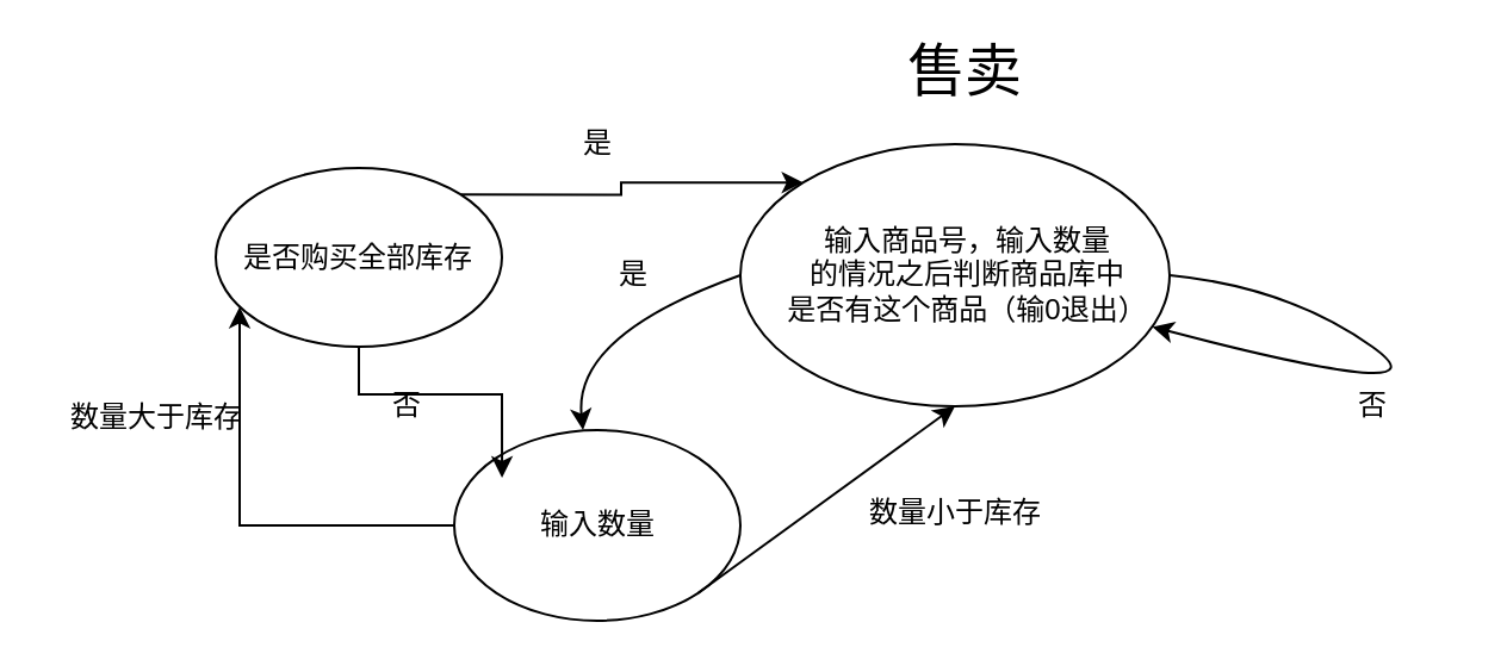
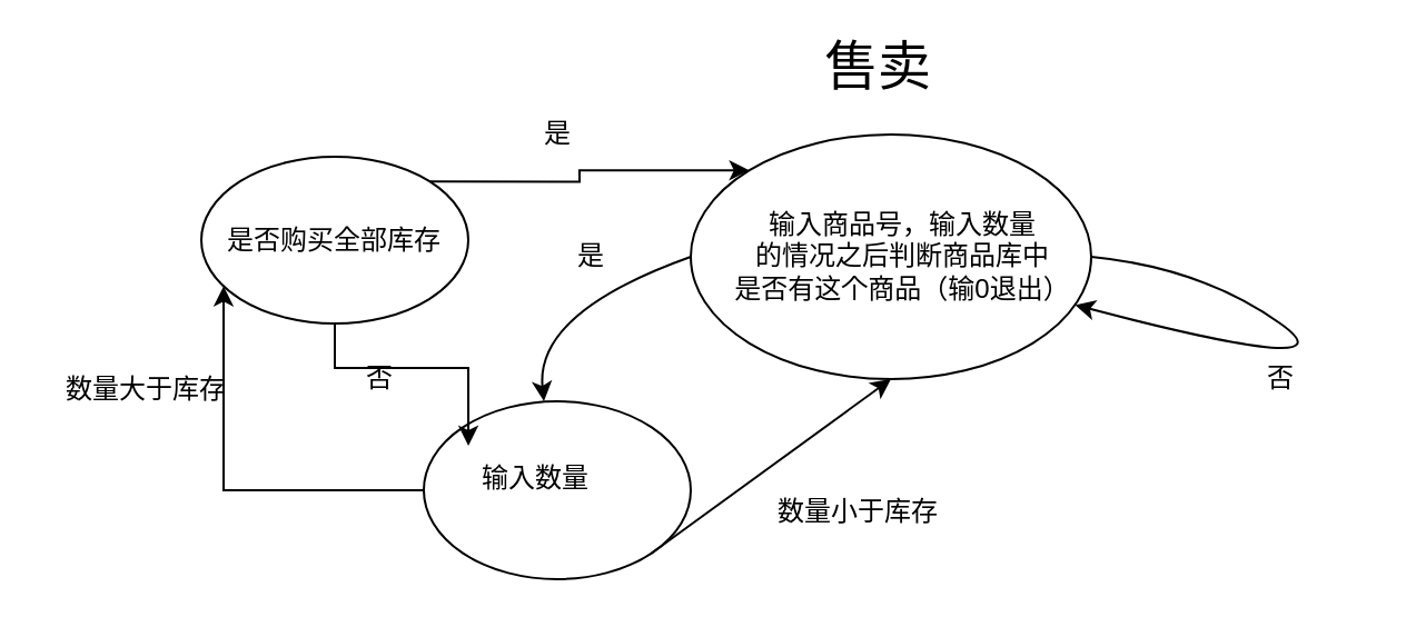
  <mxCell id="0" />
  <mxCell id="1" parent="0" />
  <mxCell id="2" value="" style="ellipse;whiteSpace=wrap;html=1;" vertex="1" parent="1"><mxGeometry x="310" y="60" width="180" height="110" as="geometry" /></mxCell>
  <mxCell id="3" value="" style="curved=1;endArrow=classic;html=1;rounded=0;exitX=0;exitY=0.5;exitDx=0;exitDy=0;entryX=0.45;entryY=0;entryDx=0;entryDy=0;entryPerimeter=0;" edge="1" parent="1" source="2" target="9"><mxGeometry width="50" height="50" relative="1" as="geometry"><mxPoint x="390" y="370" as="sourcePoint" /><mxPoint x="240" y="230" as="targetPoint" /><Array as="points"><mxPoint x="240" y="140" /></Array></mxGeometry></mxCell>
  <mxCell id="4" value="输入商品号，输入数量&lt;br&gt;的情况之后判断商品库中&lt;br&gt;是否有这个商品（输0退出）" style="text;html=1;resizable=0;autosize=1;align=center;verticalAlign=middle;points=[];fillColor=none;strokeColor=none;rounded=0;" vertex="1" parent="1"><mxGeometry x="320" y="90" width="170" height="50" as="geometry" /></mxCell>
  <mxCell id="5" value="是" style="text;html=1;resizable=0;autosize=1;align=center;verticalAlign=middle;points=[];fillColor=none;strokeColor=none;rounded=0;" vertex="1" parent="1"><mxGeometry x="250" y="105" width="30" height="20" as="geometry" /></mxCell>
  <mxCell id="6" value="" style="curved=1;endArrow=classic;html=1;rounded=0;exitX=1;exitY=0.5;exitDx=0;exitDy=0;" edge="1" parent="1" source="2" target="2"><mxGeometry width="50" height="50" relative="1" as="geometry"><mxPoint x="390" y="350" as="sourcePoint" /><mxPoint x="570" y="200" as="targetPoint" /><Array as="points"><mxPoint x="540" y="120" /><mxPoint x="610" y="170" /></Array></mxGeometry></mxCell>
  <mxCell id="7" value="否" style="text;html=1;resizable=0;autosize=1;align=center;verticalAlign=middle;points=[];fillColor=none;strokeColor=none;rounded=0;" vertex="1" parent="1"><mxGeometry x="560" y="160" width="30" height="20" as="geometry" /></mxCell>
  <mxCell id="8" style="edgeStyle=orthogonalEdgeStyle;rounded=0;orthogonalLoop=1;jettySize=auto;html=1;exitX=0;exitY=0.5;exitDx=0;exitDy=0;" edge="1" parent="1" source="9" target="17"><mxGeometry relative="1" as="geometry"><mxPoint x="150" y="130" as="targetPoint" /><Array as="points"><mxPoint x="100" y="220" /></Array></mxGeometry></mxCell>
  <mxCell id="9" value="" style="ellipse;whiteSpace=wrap;html=1;" vertex="1" parent="1"><mxGeometry x="190" y="180" width="120" height="80" as="geometry" /></mxCell>
- <mxCell id="10" value="输入数量" style="text;html=1;resizable=0;autosize=1;align=center;verticalAlign=middle;points=[];fillColor=none;strokeColor=none;rounded=0;" vertex="1" parent="1"><mxGeometry x="220" y="210" width="60" height="20" as="geometry" /></mxCell>
- <mxCell id="11" value="&lt;span style=&quot;font-size: 24px&quot;&gt;售卖&lt;/span&gt;" style="text;html=1;align=center;verticalAlign=middle;resizable=0;points=[];autosize=1;strokeColor=none;fillColor=none;" vertex="1" parent="1"><mxGeometry x="374" y="20" width="60" height="20" as="geometry" /></mxCell>
+ <mxCell id="10" value="输入数量" style="text;html=1;resizable=0;autosize=1;align=center;verticalAlign=middle;points=[];fillColor=none;strokeColor=none;rounded=0;" vertex="1" parent="1"><mxGeometry x="210" y="205" width="60" height="20" as="geometry" /></mxCell>
+ <mxCell id="11" value="&lt;span style=&quot;font-size: 24px&quot;&gt;售卖&lt;/span&gt;" style="text;html=1;align=center;verticalAlign=middle;resizable=0;points=[];autosize=1;strokeColor=none;fillColor=none;" vertex="1" parent="1"><mxGeometry x="364" y="20" width="60" height="20" as="geometry" /></mxCell>
  <mxCell id="12" value="数量大于库存" style="text;html=1;align=center;verticalAlign=middle;resizable=0;points=[];autosize=1;strokeColor=none;fillColor=none;" vertex="1" parent="1"><mxGeometry x="20" y="165" width="90" height="20" as="geometry" /></mxCell>
- <mxCell id="13" value="数量小于库存" style="text;html=1;align=center;verticalAlign=middle;resizable=0;points=[];autosize=1;strokeColor=none;fillColor=none;" vertex="1" parent="1"><mxGeometry x="355" y="205" width="90" height="20" as="geometry" /></mxCell>
+ <mxCell id="13" value="数量小于库存" style="text;html=1;align=center;verticalAlign=middle;resizable=0;points=[];autosize=1;strokeColor=none;fillColor=none;" vertex="1" parent="1"><mxGeometry x="340" y="220" width="90" height="20" as="geometry" /></mxCell>
  <mxCell id="14" value="" style="endArrow=classic;html=1;rounded=0;exitX=1;exitY=1;exitDx=0;exitDy=0;entryX=0.5;entryY=1;entryDx=0;entryDy=0;" edge="1" parent="1" source="9" target="2"><mxGeometry width="50" height="50" relative="1" as="geometry"><mxPoint x="390" y="270" as="sourcePoint" /><mxPoint x="350" y="350" as="targetPoint" /></mxGeometry></mxCell>
  <mxCell id="15" style="edgeStyle=orthogonalEdgeStyle;rounded=0;orthogonalLoop=1;jettySize=auto;html=1;exitX=0.5;exitY=1;exitDx=0;exitDy=0;entryX=0.167;entryY=0.25;entryDx=0;entryDy=0;entryPerimeter=0;" edge="1" parent="1" source="17" target="9"><mxGeometry relative="1" as="geometry" /></mxCell>
  <mxCell id="16" style="edgeStyle=orthogonalEdgeStyle;rounded=0;orthogonalLoop=1;jettySize=auto;html=1;exitX=1;exitY=0;exitDx=0;exitDy=0;entryX=0;entryY=0;entryDx=0;entryDy=0;" edge="1" parent="1" source="17" target="2"><mxGeometry relative="1" as="geometry" /></mxCell>
  <mxCell id="17" value="是否购买全部库存" style="ellipse;whiteSpace=wrap;html=1;" vertex="1" parent="1"><mxGeometry x="90" y="70" width="120" height="75" as="geometry" /></mxCell>
  <mxCell id="18" value="否" style="text;html=1;align=center;verticalAlign=middle;resizable=0;points=[];autosize=1;strokeColor=none;fillColor=none;" vertex="1" parent="1"><mxGeometry x="155" y="160" width="30" height="20" as="geometry" /></mxCell>
  <mxCell id="19" value="是" style="text;html=1;align=center;verticalAlign=middle;resizable=0;points=[];autosize=1;strokeColor=none;fillColor=none;" vertex="1" parent="1"><mxGeometry x="235" y="50" width="30" height="20" as="geometry" /></mxCell>
